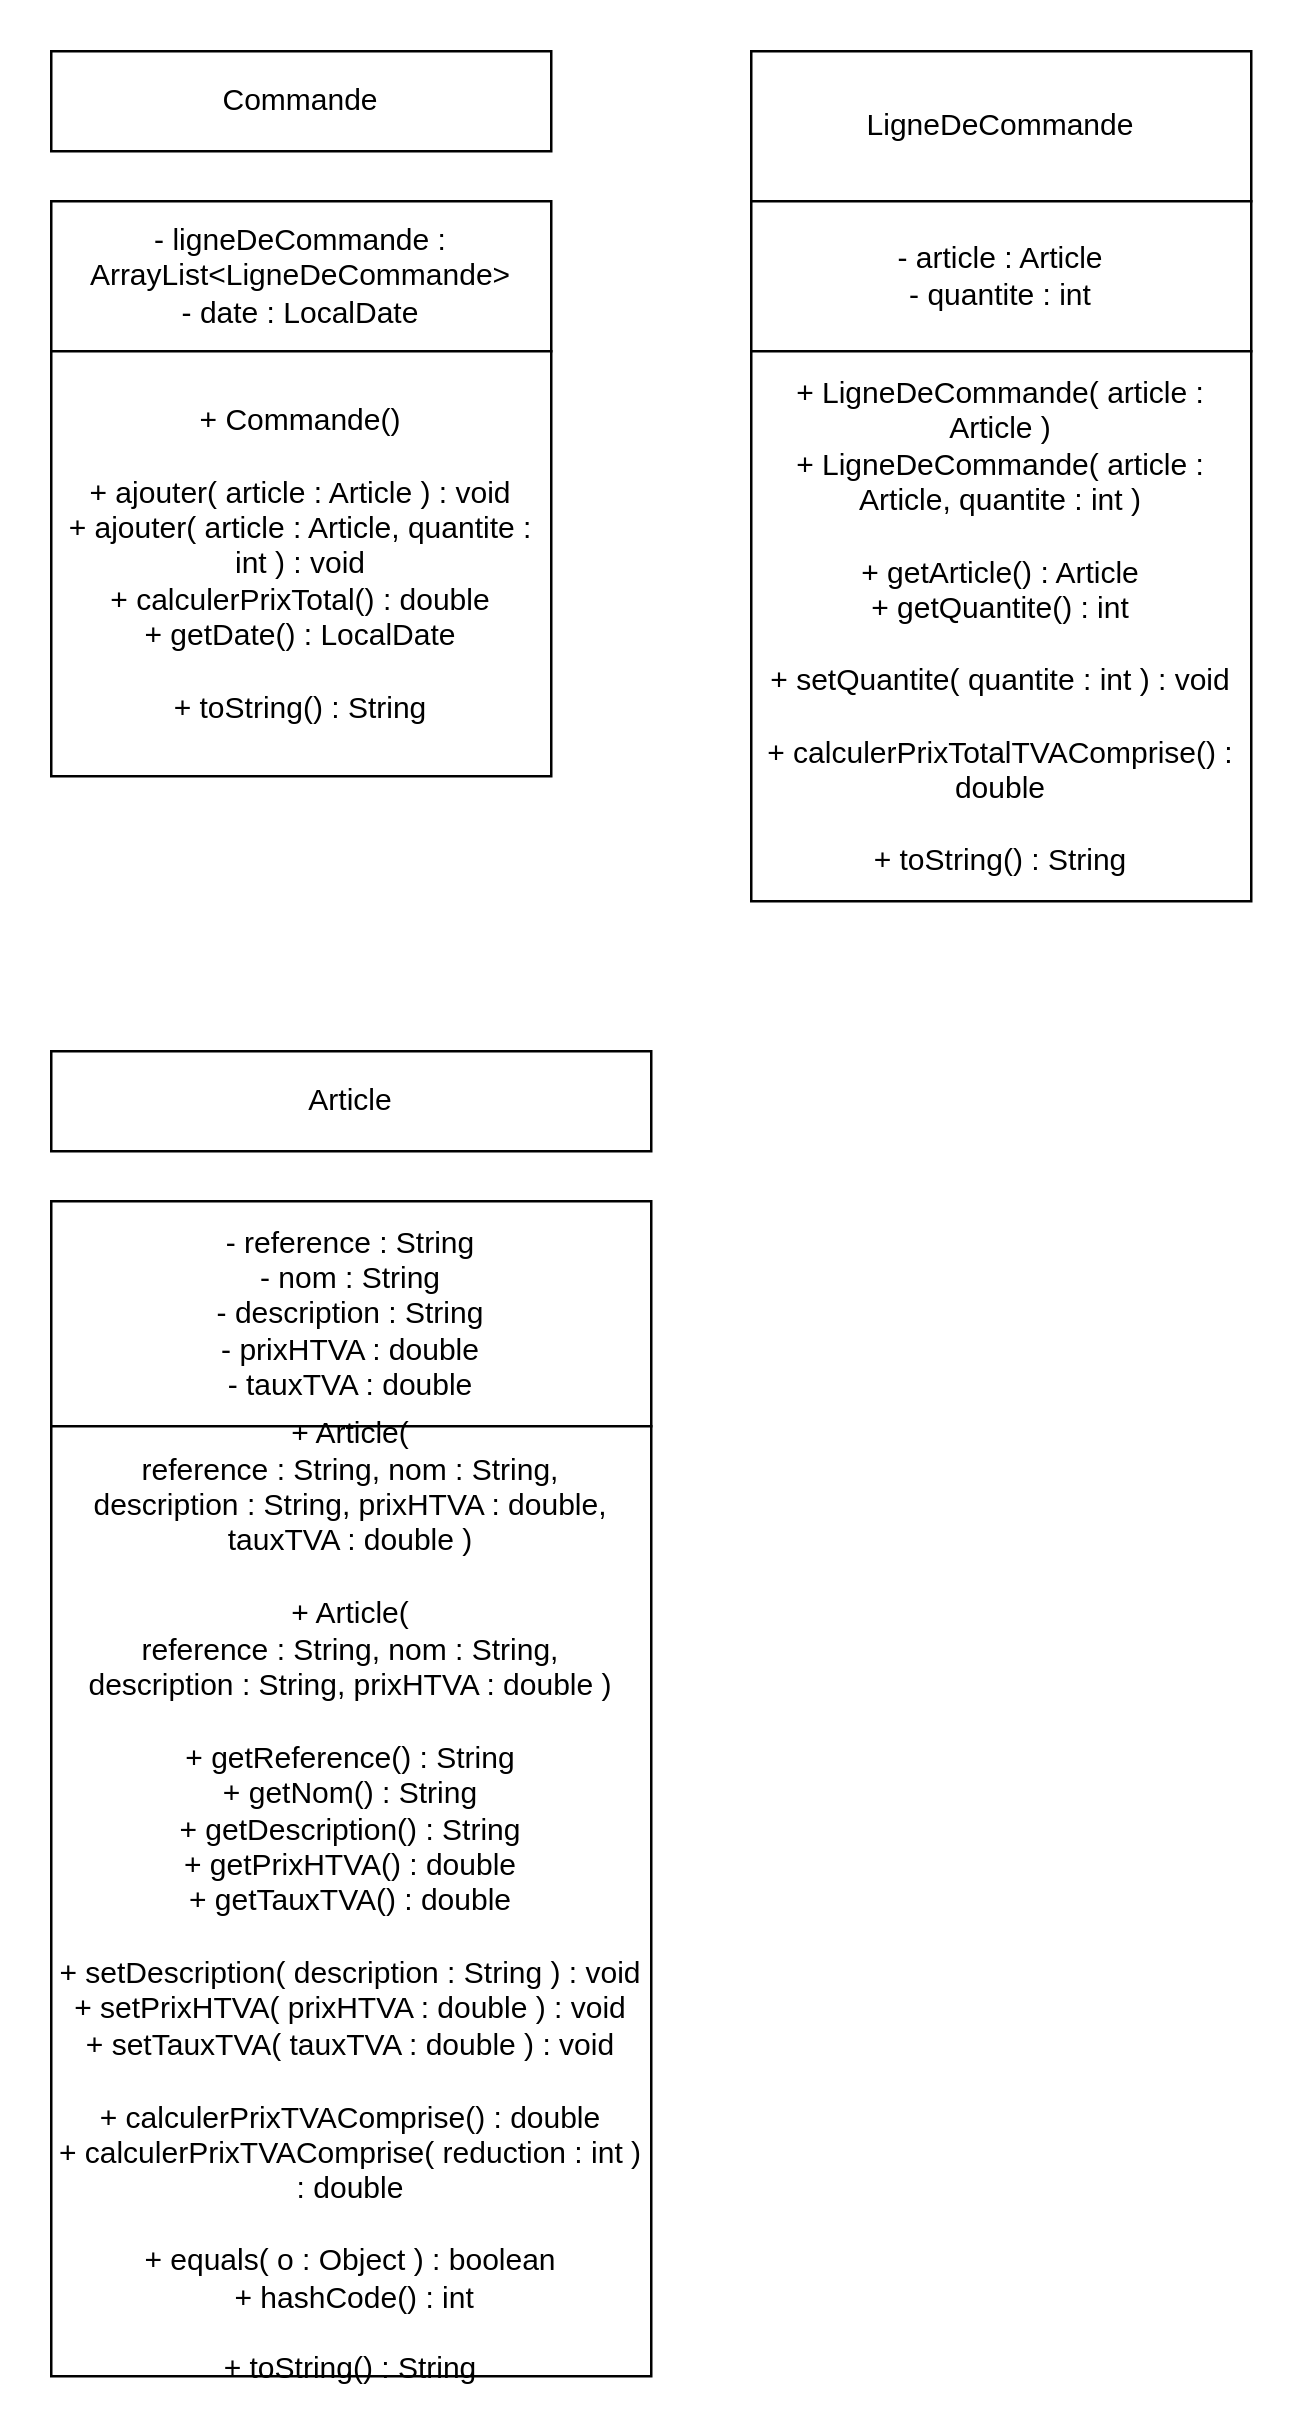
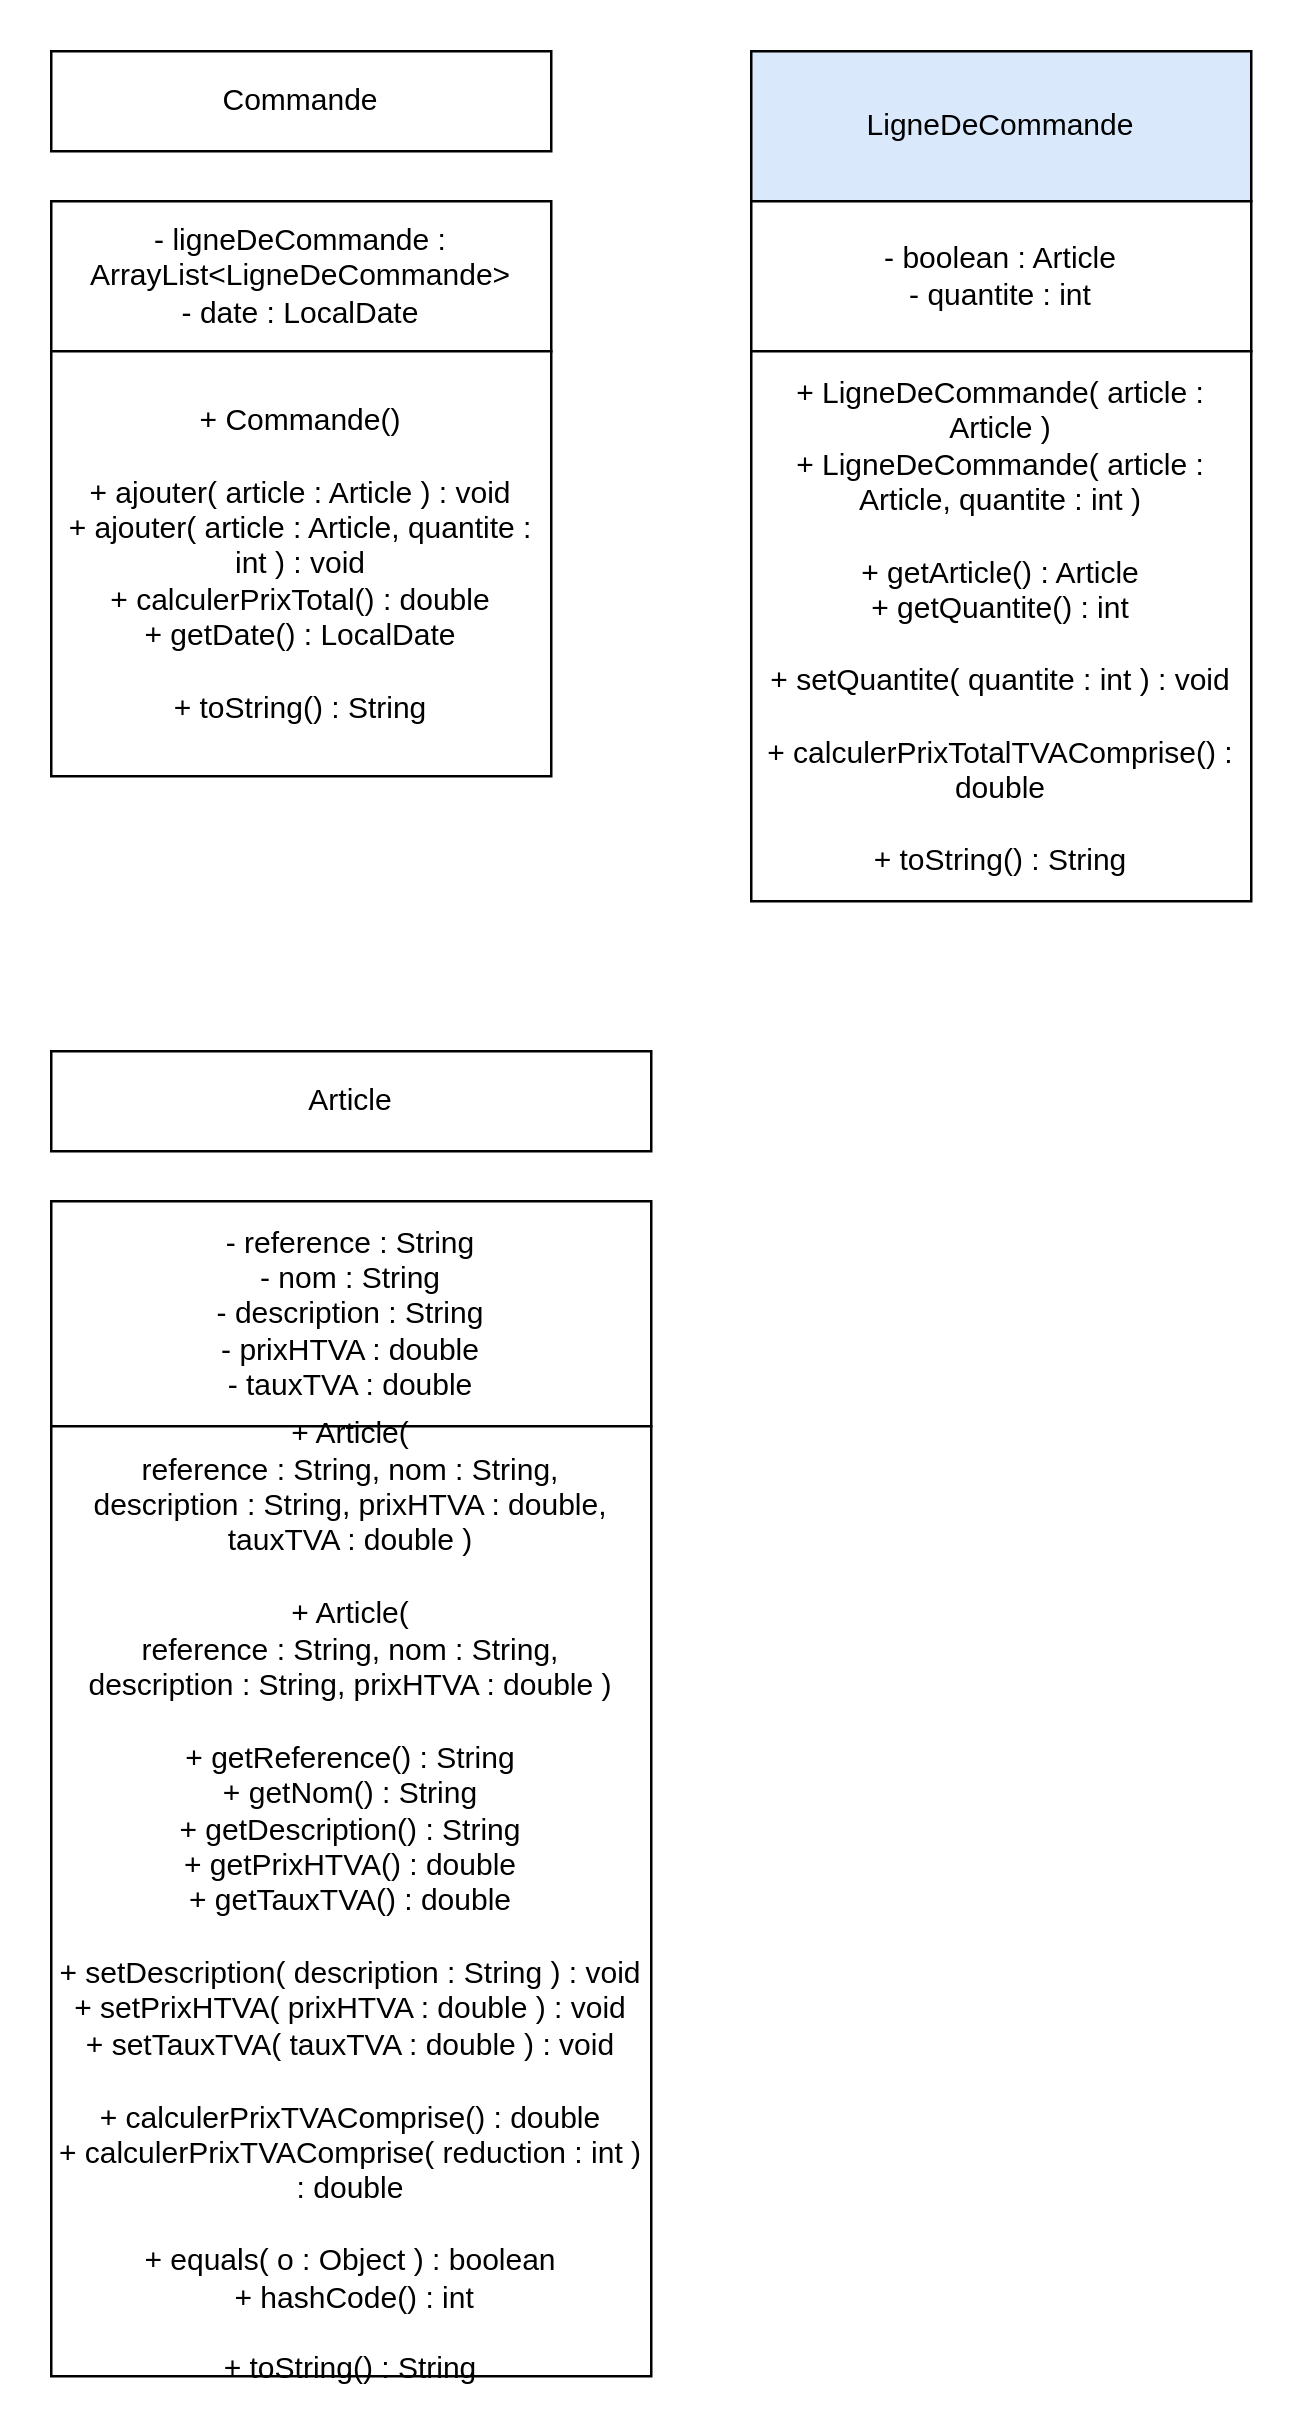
  <mxCell id="0" />
  <mxCell id="1" parent="0" />
  <mxCell id="2" value="Commande" style="whiteSpace=wrap;html=1;" parent="1" vertex="1"><mxGeometry x="20" y="20" width="200" height="40" as="geometry" /></mxCell>
  <mxCell id="3" value="- ligneDeCommande : ArrayList&amp;lt;LigneDeCommande&amp;gt;&lt;br&gt;- date : LocalDate" style="whiteSpace=wrap;html=1;" parent="1" vertex="1"><mxGeometry x="20" y="80" width="200" height="60" as="geometry" /></mxCell>
  <mxCell id="4" value="+ Commande()&lt;br&gt;&lt;br&gt;+ ajouter( article : Article ) : void&lt;br&gt;+ ajouter( article : Article, quantite : int ) : void&lt;br&gt;+ calculerPrixTotal() : double&lt;br&gt;+ getDate() : LocalDate&lt;br&gt;&lt;br&gt;+ toString() : String" style="whiteSpace=wrap;html=1;" parent="1" vertex="1"><mxGeometry x="20" y="140" width="200" height="170" as="geometry" /></mxCell>
- <mxCell id="5" value="LigneDeCommande" style="whiteSpace=wrap;html=1;" parent="1" vertex="1"><mxGeometry x="300" y="20" width="200" height="60" as="geometry" /></mxCell>
- <mxCell id="6" value="- article : Article&lt;br&gt;- quantite : int" style="whiteSpace=wrap;html=1;" parent="1" vertex="1"><mxGeometry x="300" y="80" width="200" height="60" as="geometry" /></mxCell>
+ <mxCell id="5" value="LigneDeCommande" style="whiteSpace=wrap;html=1;fillColor=#dae8fc;" parent="1" vertex="1"><mxGeometry x="300" y="20" width="200" height="60" as="geometry" /></mxCell>
+ <mxCell id="6" value="- boolean : Article&lt;br&gt;- quantite : int" style="whiteSpace=wrap;html=1;" parent="1" vertex="1"><mxGeometry x="300" y="80" width="200" height="60" as="geometry" /></mxCell>
  <mxCell id="7" value="+ LigneDeCommande( article : Article )&lt;br&gt;+ LigneDeCommande( article : Article, quantite : int )&lt;br&gt;&lt;br&gt;+ getArticle() : Article&lt;br&gt;+ getQuantite() : int&lt;br&gt;&lt;br&gt;+ setQuantite( quantite : int ) : void&lt;br&gt;&lt;br&gt;+ calculerPrixTotalTVAComprise() : double&lt;br&gt;&lt;br&gt;+ toString() : String" style="whiteSpace=wrap;html=1;" parent="1" vertex="1"><mxGeometry x="300" y="140" width="200" height="220" as="geometry" /></mxCell>
  <mxCell id="8" value="Article" style="whiteSpace=wrap;html=1;" vertex="1" parent="1"><mxGeometry x="20" y="420" width="240" height="40" as="geometry" /></mxCell>
  <mxCell id="9" value="- reference : String&lt;br&gt;- nom : String&lt;br&gt;- description : String&lt;br&gt;- prixHTVA : double&lt;br&gt;- tauxTVA : double" style="whiteSpace=wrap;html=1;" vertex="1" parent="1"><mxGeometry x="20" y="480" width="240" height="90" as="geometry" /></mxCell>
  <mxCell id="10" value="+ Article( &lt;br&gt;reference : String, nom : String, &lt;br&gt;description : String, prixHTVA : double, &lt;br&gt;tauxTVA : double )&lt;br&gt;&lt;br&gt;+ Article(&lt;br&gt;reference : String, nom : String,&lt;br&gt;description : String, prixHTVA : double )&lt;br&gt;&lt;br&gt;+ getReference() : String&lt;br&gt;+ getNom() : String&lt;br&gt;+ getDescription() : String&lt;br&gt;+ getPrixHTVA() : double&lt;br&gt;+ getTauxTVA() : double&lt;br&gt;&lt;br&gt;+ setDescription( description : String ) : void&lt;br&gt;+ setPrixHTVA( prixHTVA : double ) : void&lt;br&gt;+ setTauxTVA( tauxTVA : double ) : void&lt;br&gt;&lt;br&gt;+ calculerPrixTVAComprise() : double&lt;br&gt;+ calculerPrixTVAComprise( reduction : int ) : double&lt;br&gt;&lt;br&gt;+ equals( o : Object ) : boolean&lt;br&gt;&amp;nbsp;+ hashCode() : int&lt;br&gt;&lt;br&gt;+ toString() : String&lt;br&gt;" style="whiteSpace=wrap;html=1;" vertex="1" parent="1"><mxGeometry x="20" y="570" width="240" height="380" as="geometry" /></mxCell>
